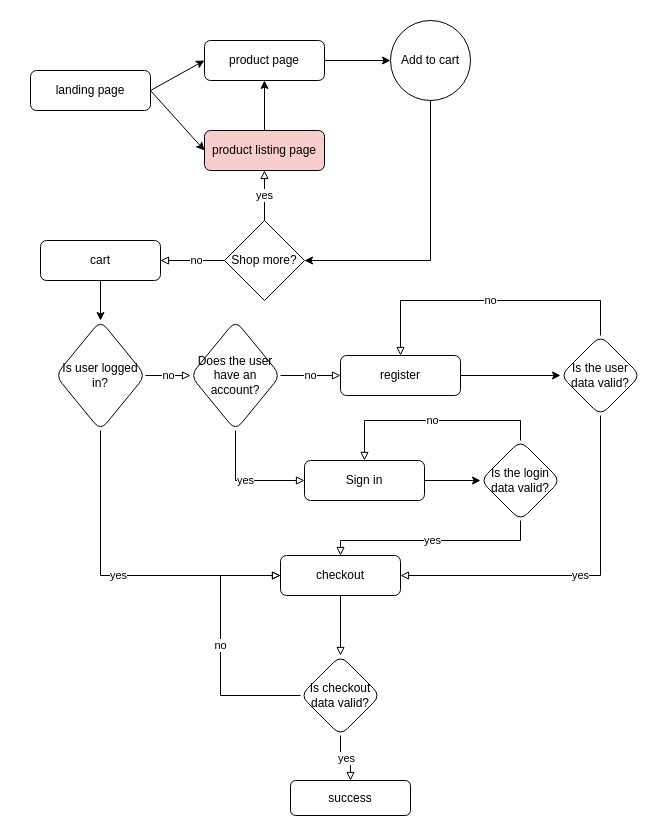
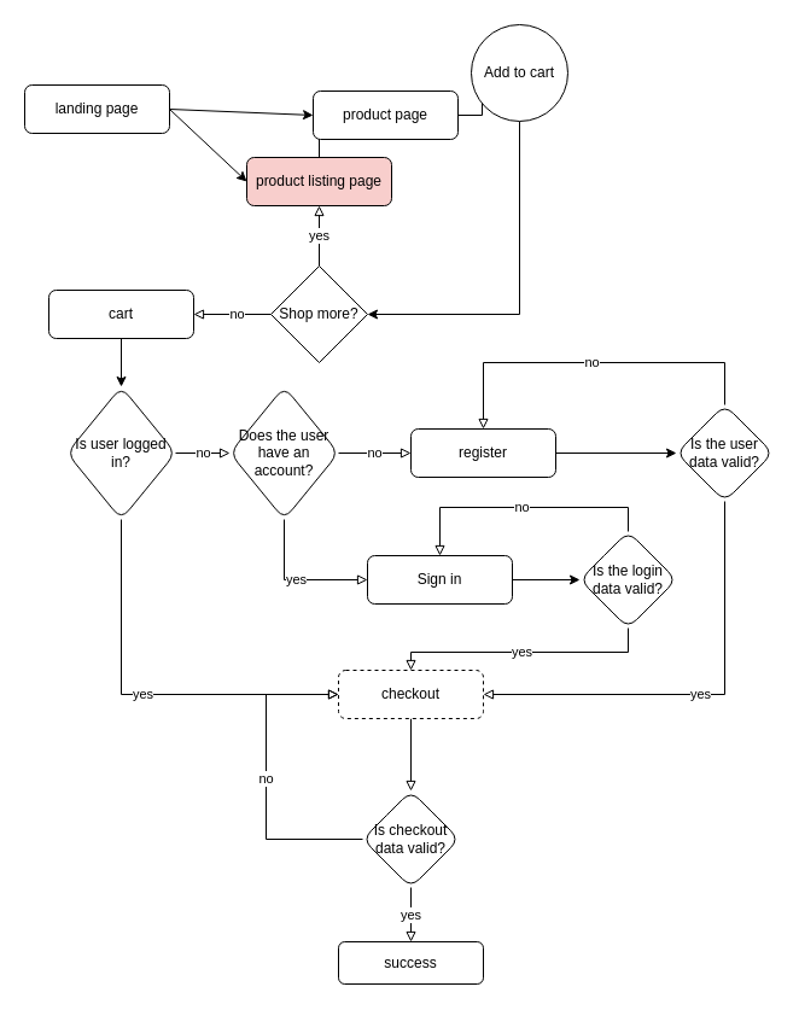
  <mxCell id="0" />
  <mxCell id="1" parent="0" />
- <mxCell id="2" value="landing page" style="rounded=1;whiteSpace=wrap;html=1;fontSize=12;glass=0;strokeWidth=1;shadow=0;" parent="1" vertex="1"><mxGeometry x="30" y="70" width="120" height="40" as="geometry" /></mxCell>
+ <mxCell id="2" value="landing page" style="rounded=1;whiteSpace=wrap;html=1;fontSize=12;glass=0;strokeWidth=1;shadow=0;" parent="1" vertex="1"><mxGeometry x="20" y="70" width="120" height="40" as="geometry" /></mxCell>
  <mxCell id="3" value="" style="edgeStyle=orthogonalEdgeStyle;rounded=0;orthogonalLoop=1;jettySize=auto;html=1;" edge="1" parent="1" source="4" target="7"><mxGeometry relative="1" as="geometry" /></mxCell>
  <mxCell id="4" value="product listing page" style="rounded=1;whiteSpace=wrap;html=1;fontSize=12;glass=0;strokeWidth=1;shadow=0;fillColor=#f8cecc;" parent="1" vertex="1"><mxGeometry x="204" y="130" width="120" height="40" as="geometry" /></mxCell>
  <mxCell id="5" value="" style="endArrow=classic;html=1;rounded=0;exitX=1;exitY=0.5;exitDx=0;exitDy=0;entryX=0;entryY=0.5;entryDx=0;entryDy=0;" edge="1" parent="1" source="2" target="4"><mxGeometry width="50" height="50" relative="1" as="geometry"><mxPoint x="240" y="300" as="sourcePoint" /><mxPoint x="290" y="250" as="targetPoint" /></mxGeometry></mxCell>
  <mxCell id="6" value="" style="edgeStyle=orthogonalEdgeStyle;rounded=0;orthogonalLoop=1;jettySize=auto;html=1;entryX=0;entryY=0.5;entryDx=0;entryDy=0;" edge="1" parent="1" source="7" target="10"><mxGeometry relative="1" as="geometry" /></mxCell>
- <mxCell id="7" value="product page" style="rounded=1;whiteSpace=wrap;html=1;" vertex="1" parent="1"><mxGeometry x="204" y="40" width="120" height="40" as="geometry" /></mxCell>
+ <mxCell id="7" value="product page" style="rounded=1;whiteSpace=wrap;html=1;" vertex="1" parent="1"><mxGeometry x="259" y="75" width="120" height="40" as="geometry" /></mxCell>
  <mxCell id="8" value="" style="endArrow=classic;html=1;rounded=0;exitX=1;exitY=0.5;exitDx=0;exitDy=0;entryX=0;entryY=0.5;entryDx=0;entryDy=0;" edge="1" parent="1" source="2" target="7"><mxGeometry width="50" height="50" relative="1" as="geometry"><mxPoint x="240" y="300" as="sourcePoint" /><mxPoint x="290" y="250" as="targetPoint" /></mxGeometry></mxCell>
  <mxCell id="9" value="" style="edgeStyle=orthogonalEdgeStyle;rounded=0;orthogonalLoop=1;jettySize=auto;html=1;" edge="1" parent="1" source="10" target="13"><mxGeometry x="-0.143" y="10" relative="1" as="geometry"><Array as="points"><mxPoint x="430" y="260" /></Array><mxPoint as="offset" /></mxGeometry></mxCell>
  <mxCell id="10" value="Add to cart" style="ellipse;whiteSpace=wrap;html=1;aspect=fixed;" vertex="1" parent="1"><mxGeometry x="390" y="20" width="80" height="80" as="geometry" /></mxCell>
  <mxCell id="11" value="no" style="edgeStyle=orthogonalEdgeStyle;rounded=0;orthogonalLoop=1;jettySize=auto;html=1;endArrow=block;endFill=0;" edge="1" parent="1" source="13" target="15"><mxGeometry x="-0.111" relative="1" as="geometry"><mxPoint as="offset" /></mxGeometry></mxCell>
  <mxCell id="12" value="yes" style="edgeStyle=orthogonalEdgeStyle;rounded=0;orthogonalLoop=1;jettySize=auto;html=1;endArrow=block;endFill=0;" edge="1" parent="1" source="13" target="4"><mxGeometry relative="1" as="geometry" /></mxCell>
  <mxCell id="13" value="Shop more?" style="rhombus;whiteSpace=wrap;html=1;" vertex="1" parent="1"><mxGeometry x="224" y="220" width="80" height="80" as="geometry" /></mxCell>
  <mxCell id="14" value="" style="edgeStyle=orthogonalEdgeStyle;rounded=0;orthogonalLoop=1;jettySize=auto;html=1;endArrow=classic;endFill=1;" edge="1" parent="1" source="15" target="18"><mxGeometry relative="1" as="geometry" /></mxCell>
  <mxCell id="15" value="cart" style="rounded=1;whiteSpace=wrap;html=1;" vertex="1" parent="1"><mxGeometry x="40" y="240" width="120" height="40" as="geometry" /></mxCell>
  <mxCell id="16" value="yes" style="edgeStyle=orthogonalEdgeStyle;rounded=0;orthogonalLoop=1;jettySize=auto;html=1;endArrow=block;endFill=0;entryX=0;entryY=0.5;entryDx=0;entryDy=0;" edge="1" parent="1" source="18" target="20"><mxGeometry relative="1" as="geometry"><Array as="points"><mxPoint x="100" y="575" /></Array></mxGeometry></mxCell>
  <mxCell id="17" value="no" style="edgeStyle=orthogonalEdgeStyle;rounded=0;orthogonalLoop=1;jettySize=auto;html=1;endArrow=block;endFill=0;" edge="1" parent="1" source="18" target="23"><mxGeometry relative="1" as="geometry" /></mxCell>
  <mxCell id="18" value="Is user logged in?" style="rhombus;whiteSpace=wrap;html=1;rounded=1;" vertex="1" parent="1"><mxGeometry x="55" y="320" width="90" height="110" as="geometry" /></mxCell>
  <mxCell id="19" value="" style="edgeStyle=orthogonalEdgeStyle;rounded=0;orthogonalLoop=1;jettySize=auto;html=1;endArrow=block;endFill=0;" edge="1" parent="1" source="20" target="35"><mxGeometry relative="1" as="geometry" /></mxCell>
- <mxCell id="20" value="checkout" style="whiteSpace=wrap;html=1;rounded=1;" vertex="1" parent="1"><mxGeometry x="280" y="555" width="120" height="40" as="geometry" /></mxCell>
+ <mxCell id="20" value="checkout" style="whiteSpace=wrap;html=1;rounded=1;dashed=1;" vertex="1" parent="1"><mxGeometry x="280" y="555" width="120" height="40" as="geometry" /></mxCell>
  <mxCell id="21" value="yes" style="edgeStyle=orthogonalEdgeStyle;rounded=0;orthogonalLoop=1;jettySize=auto;html=1;endArrow=block;endFill=0;entryX=0;entryY=0.5;entryDx=0;entryDy=0;" edge="1" parent="1" source="23" target="25"><mxGeometry relative="1" as="geometry"><mxPoint x="290" y="450" as="targetPoint" /><Array as="points"><mxPoint x="235" y="480" /></Array></mxGeometry></mxCell>
  <mxCell id="22" value="no" style="edgeStyle=orthogonalEdgeStyle;rounded=0;orthogonalLoop=1;jettySize=auto;html=1;endArrow=block;endFill=0;" edge="1" parent="1" source="23" target="27"><mxGeometry relative="1" as="geometry" /></mxCell>
  <mxCell id="23" value="Does the user have an account?" style="rhombus;whiteSpace=wrap;html=1;rounded=1;" vertex="1" parent="1"><mxGeometry x="190" y="320" width="90" height="110" as="geometry" /></mxCell>
  <mxCell id="24" value="" style="edgeStyle=orthogonalEdgeStyle;rounded=0;orthogonalLoop=1;jettySize=auto;html=1;endArrow=classic;endFill=1;" edge="1" parent="1" source="25" target="30"><mxGeometry relative="1" as="geometry" /></mxCell>
  <mxCell id="25" value="Sign in" style="rounded=1;whiteSpace=wrap;html=1;" vertex="1" parent="1"><mxGeometry x="304" y="460" width="120" height="40" as="geometry" /></mxCell>
  <mxCell id="26" value="" style="edgeStyle=orthogonalEdgeStyle;rounded=0;orthogonalLoop=1;jettySize=auto;html=1;endArrow=classic;endFill=1;" edge="1" parent="1" source="27" target="28"><mxGeometry relative="1" as="geometry" /></mxCell>
  <mxCell id="27" value="register" style="whiteSpace=wrap;html=1;rounded=1;" vertex="1" parent="1"><mxGeometry x="340" y="355" width="120" height="40" as="geometry" /></mxCell>
  <mxCell id="28" value="Is the user data valid?" style="rhombus;whiteSpace=wrap;html=1;rounded=1;" vertex="1" parent="1"><mxGeometry x="560" y="335" width="80" height="80" as="geometry" /></mxCell>
  <mxCell id="29" value="no" style="endArrow=block;html=1;rounded=0;exitX=0.5;exitY=0;exitDx=0;exitDy=0;entryX=0.5;entryY=0;entryDx=0;entryDy=0;endFill=0;" edge="1" parent="1" source="28" target="27"><mxGeometry width="50" height="50" relative="1" as="geometry"><mxPoint x="240" y="380" as="sourcePoint" /><mxPoint x="290" y="330" as="targetPoint" /><Array as="points"><mxPoint x="600" y="300" /><mxPoint x="400" y="300" /></Array></mxGeometry></mxCell>
  <mxCell id="30" value="Is the login data valid?" style="rhombus;whiteSpace=wrap;html=1;rounded=1;" vertex="1" parent="1"><mxGeometry x="480" y="440" width="80" height="80" as="geometry" /></mxCell>
  <mxCell id="31" value="no" style="endArrow=block;html=1;rounded=0;exitX=0.5;exitY=0;exitDx=0;exitDy=0;entryX=0.5;entryY=0;entryDx=0;entryDy=0;endFill=0;" edge="1" parent="1" source="30" target="25"><mxGeometry width="50" height="50" relative="1" as="geometry"><mxPoint x="240" y="470" as="sourcePoint" /><mxPoint x="290" y="420" as="targetPoint" /><Array as="points"><mxPoint x="520" y="420" /><mxPoint x="364" y="420" /></Array></mxGeometry></mxCell>
  <mxCell id="32" value="yes" style="endArrow=block;html=1;rounded=0;exitX=0.5;exitY=1;exitDx=0;exitDy=0;entryX=0.5;entryY=0;entryDx=0;entryDy=0;endFill=0;" edge="1" parent="1" source="30" target="20"><mxGeometry width="50" height="50" relative="1" as="geometry"><mxPoint x="240" y="470" as="sourcePoint" /><mxPoint x="290" y="420" as="targetPoint" /><Array as="points"><mxPoint x="520" y="540" /><mxPoint x="340" y="540" /></Array></mxGeometry></mxCell>
  <mxCell id="33" value="yes" style="endArrow=block;html=1;rounded=0;exitX=0.5;exitY=1;exitDx=0;exitDy=0;entryX=1;entryY=0.5;entryDx=0;entryDy=0;endFill=0;" edge="1" parent="1" source="28" target="20"><mxGeometry width="50" height="50" relative="1" as="geometry"><mxPoint x="240" y="470" as="sourcePoint" /><mxPoint x="550" y="650" as="targetPoint" /><Array as="points"><mxPoint x="600" y="575" /></Array></mxGeometry></mxCell>
  <mxCell id="34" value="yes" style="edgeStyle=orthogonalEdgeStyle;rounded=0;orthogonalLoop=1;jettySize=auto;html=1;endArrow=block;endFill=0;" edge="1" parent="1" source="35" target="36"><mxGeometry relative="1" as="geometry" /></mxCell>
  <mxCell id="35" value="Is checkout data valid?" style="rhombus;whiteSpace=wrap;html=1;rounded=1;" vertex="1" parent="1"><mxGeometry x="300" y="655" width="80" height="80" as="geometry" /></mxCell>
- <mxCell id="36" value="success" style="rounded=1;whiteSpace=wrap;html=1;" vertex="1" parent="1"><mxGeometry x="290" y="780" width="120" height="35" as="geometry" /></mxCell>
+ <mxCell id="36" value="success" style="rounded=1;whiteSpace=wrap;html=1;" vertex="1" parent="1"><mxGeometry x="280" y="780" width="120" height="35" as="geometry" /></mxCell>
  <mxCell id="37" value="no" style="endArrow=block;html=1;rounded=0;exitX=0;exitY=0.5;exitDx=0;exitDy=0;endFill=0;" edge="1" parent="1" source="35" target="20"><mxGeometry width="50" height="50" relative="1" as="geometry"><mxPoint x="240" y="760" as="sourcePoint" /><mxPoint x="290" y="710" as="targetPoint" /><Array as="points"><mxPoint x="220" y="695" /><mxPoint x="220" y="575" /></Array></mxGeometry></mxCell>
